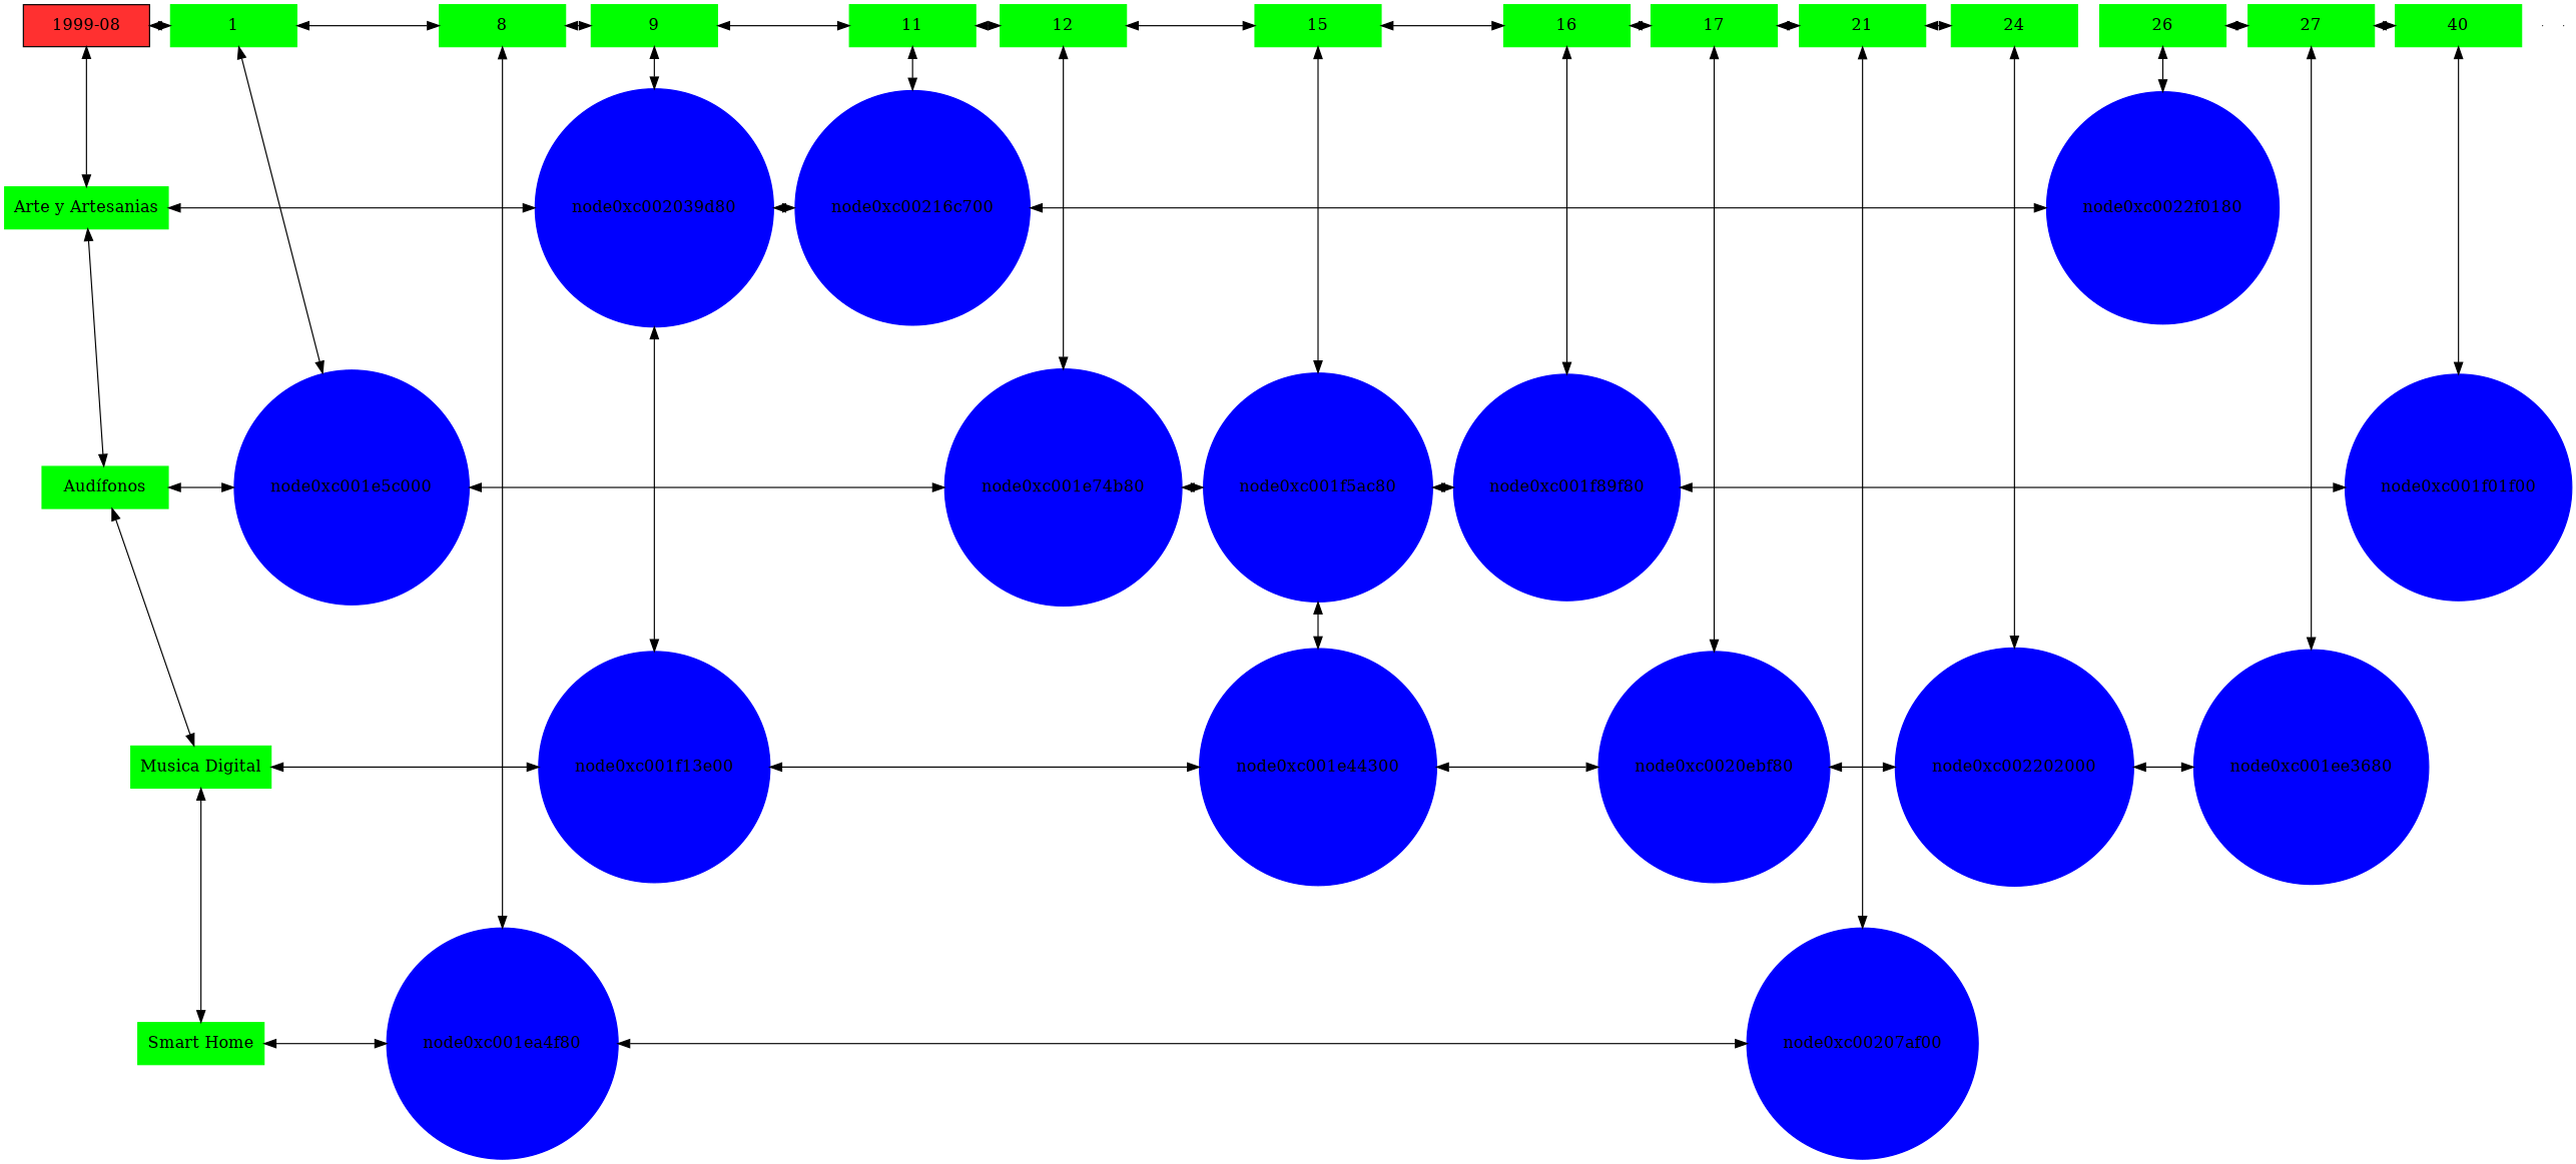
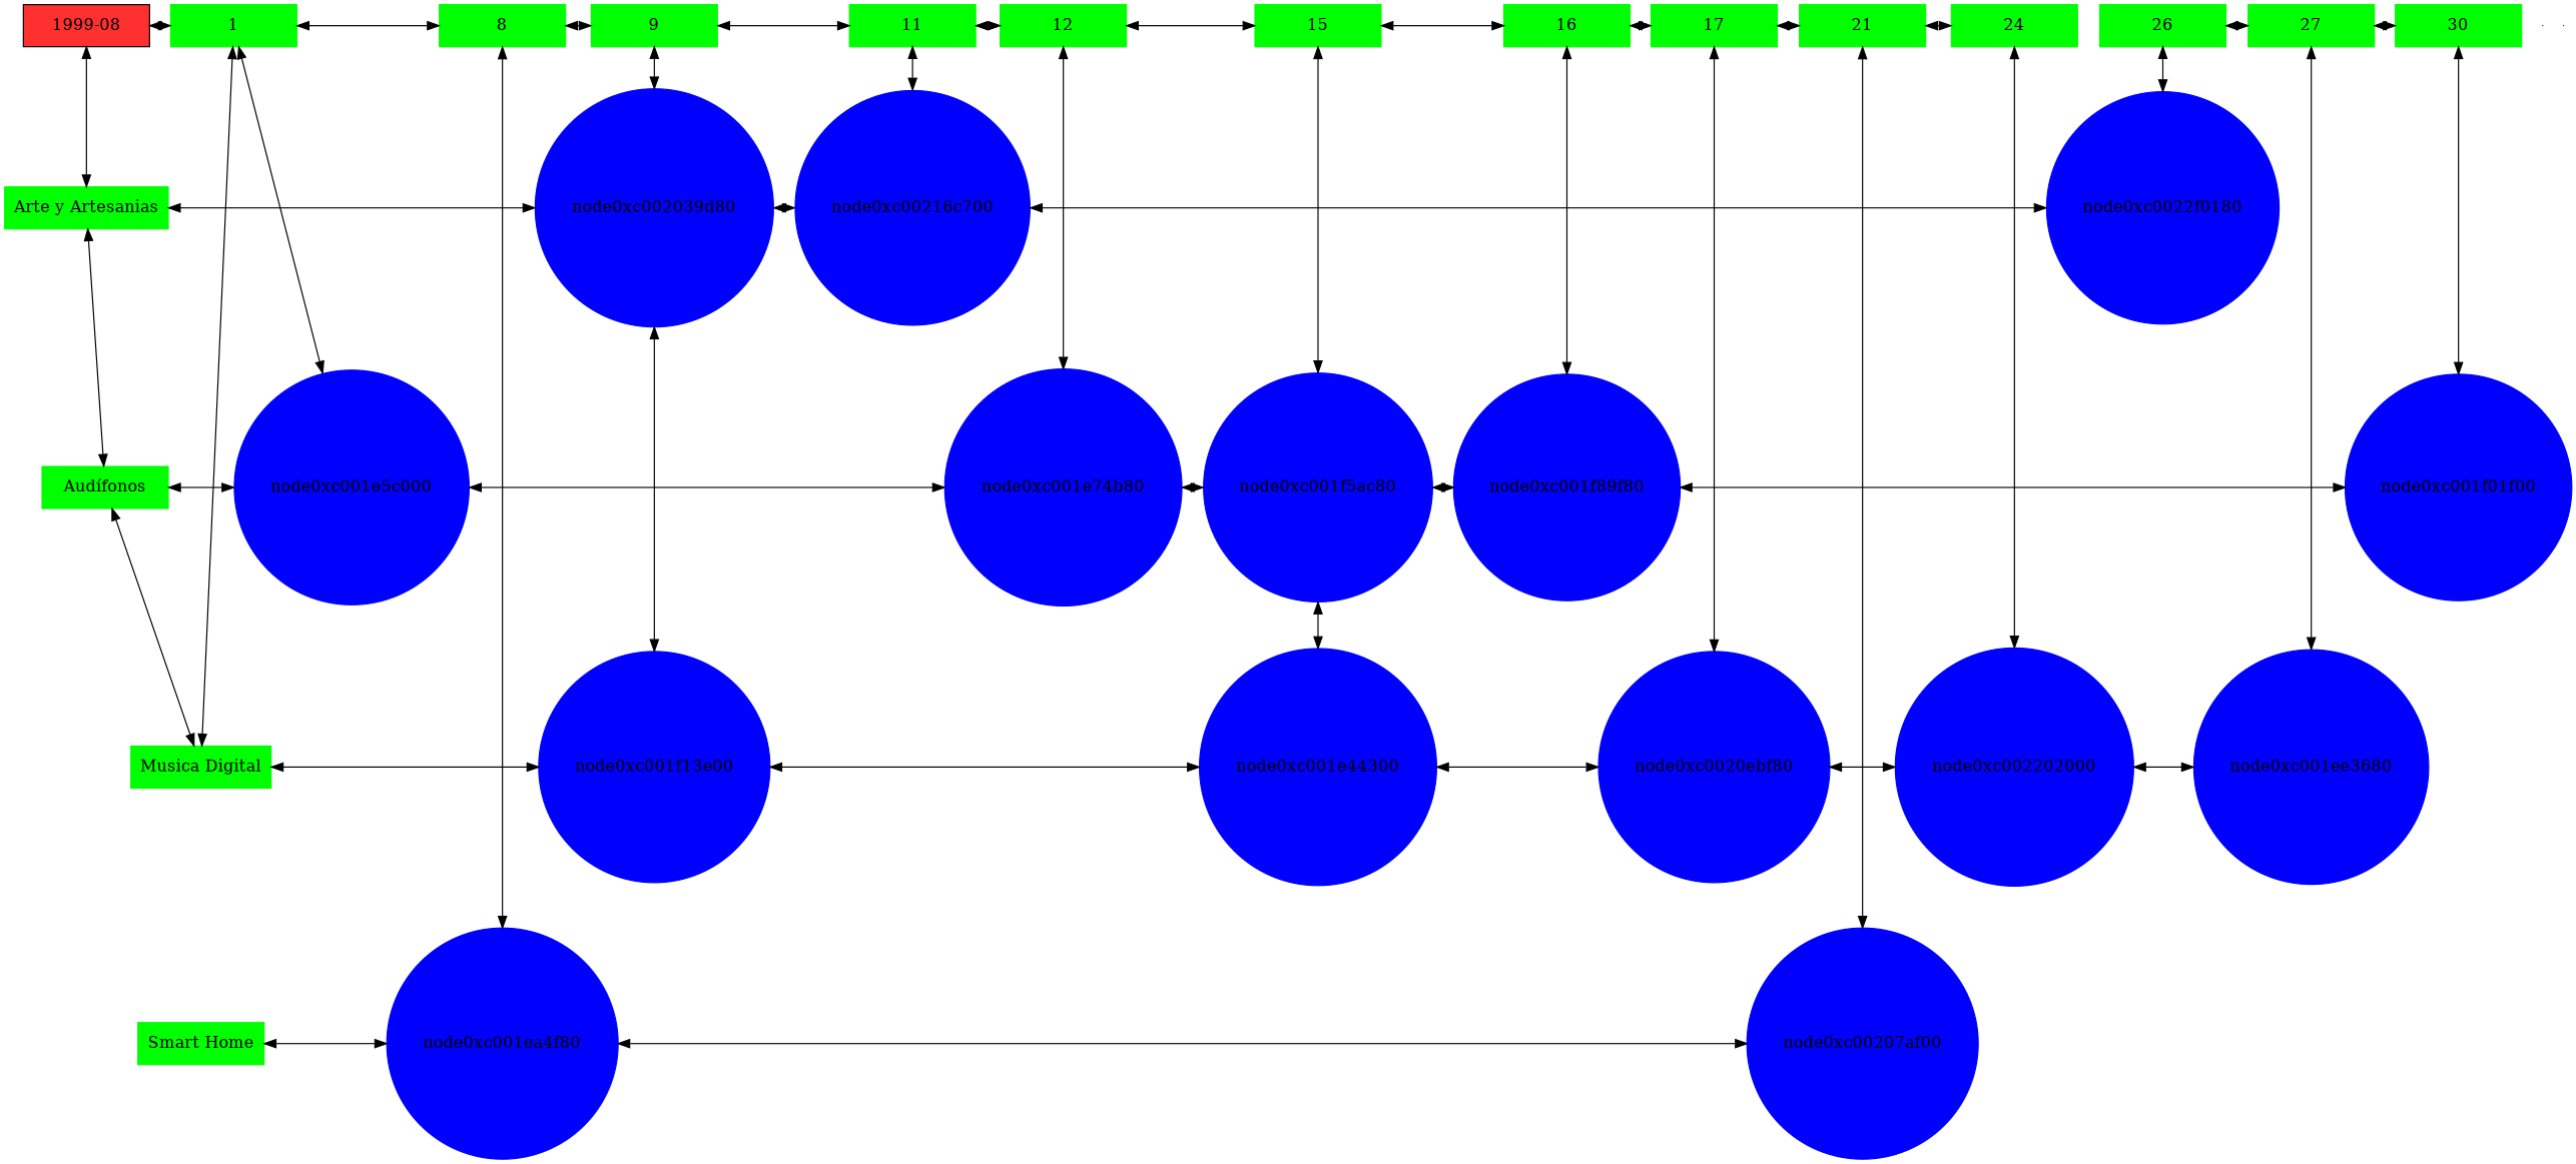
  digraph {
    node [group=1 shape=box style=filled color=green]
    edge [dir=both]
    n1 [fillcolor=firebrick1 label="1999-08" width=1.5 color=""]
    n2 [label=1 width=1.5]
    n3 [group=8 label=8 width=1.5]
    n4 [group=9 label=9 width=1.5]
    n5 [group=11 label=11 width=1.5]
    n6 [group=12 label=12 width=1.5]
    n7 [group=15 label=15 width=1.5]
    n8 [group=16 label=16 width=1.5]
    n9 [group=17 label=17 width=1.5]
    n10 [group=21 label=21 width=1.5]
    n11 [group=24 label=24 width=1.5]
    n12 [group=26 label=26 width=1.5]
    n13 [group=27 label=27 width=1.5]
-   n14 [group=30 label=40 width=1.5]
+   n14 [group=30 label=30 width=1.5]
    n15 [label="Arte y Artesanias" width=1.5]
    node0xc002039d80 [color=blue group=9 shape=circle width=0.5]
    node0xc00216c700 [color=blue group=11 shape=circle width=0.5]
    node0xc0022f0180 [color=blue group=26 shape=circle width=0.5]
    n19 [label="Audífonos" width=1.5]
    node0xc001e5c000 [color=blue shape=circle width=0.5]
    node0xc001e74b80 [color=blue group=12 shape=circle width=0.5]
    node0xc001f5ac80 [color=blue group=15 shape=circle width=0.5]
    node0xc001f89f80 [color=blue group=16 shape=circle width=0.5]
    node0xc001f01f00 [color=blue group=30 shape=circle width=0.5]
    n25 [label="Musica Digital" width=1.5]
    node0xc001f13e00 [color=blue group=9 shape=circle width=0.5]
    node0xc001e44300 [color=blue group=15 shape=circle width=0.5]
    node0xc0020ebf80 [color=blue group=17 shape=circle width=0.5]
    node0xc002202000 [color=blue group=24 shape=circle width=0.5]
    node0xc001ee3680 [color=blue group=27 shape=circle width=0.5]
    n31 [label="Smart Home" width=1.5]
    node0xc001ea4f80 [color=blue group=8 shape=circle width=0.5]
    node0xc00207af00 [color=blue group=21 shape=circle width=0.5]
    e0 [shape=point width=0 group="" style="" color=""]
    e1 [shape=point width=0 group="" style="" color=""]
    subgraph sub_1 {
      rank=same
      n1
      n2
    }
    subgraph sub_2 {
      rank=same
      n2
      n3
    }
    subgraph sub_3 {
      rank=same
      n3
      n4
    }
    subgraph sub_4 {
      rank=same
      n4
      n5
    }
    subgraph sub_5 {
      rank=same
      n5
      n6
    }
    subgraph sub_6 {
      rank=same
      n6
      n7
    }
    subgraph sub_7 {
      rank=same
      n7
      n8
    }
    subgraph sub_8 {
      rank=same
      n8
      n9
    }
    subgraph sub_9 {
      rank=same
      n9
      n10
    }
    subgraph sub_10 {
      rank=same
      n10
      n11
    }
    subgraph sub_11 {
      rank=same
      n11
      n12
    }
    subgraph sub_12 {
      rank=same
      n12
      n13
    }
    subgraph sub_13 {
      rank=same
      n13
      n14
    }
    subgraph sub_14 {
      rank=same
      n15
      node0xc002039d80
    }
    subgraph sub_15 {
      rank=same
      node0xc002039d80
      node0xc00216c700
    }
    subgraph sub_16 {
      rank=same
      node0xc00216c700
      node0xc0022f0180
    }
    subgraph sub_17 {
      rank=same
      n19
      node0xc001e5c000
    }
    subgraph sub_18 {
      rank=same
      node0xc001e5c000
      node0xc001e74b80
    }
    subgraph sub_19 {
      rank=same
      node0xc001e74b80
      node0xc001f5ac80
    }
    subgraph sub_20 {
      rank=same
      node0xc001f5ac80
      node0xc001f89f80
    }
    subgraph sub_21 {
      rank=same
      node0xc001f89f80
      node0xc001f01f00
    }
    subgraph sub_22 {
      rank=same
      n25
      node0xc001f13e00
    }
    subgraph sub_23 {
      rank=same
      node0xc001f13e00
      node0xc001e44300
    }
    subgraph sub_24 {
      rank=same
      node0xc001e44300
      node0xc0020ebf80
    }
    subgraph sub_25 {
      rank=same
      node0xc0020ebf80
      node0xc002202000
    }
    subgraph sub_26 {
      rank=same
      node0xc002202000
      node0xc001ee3680
    }
    subgraph sub_27 {
      rank=same
      n31
      node0xc001ea4f80
    }
    subgraph sub_28 {
      rank=same
      node0xc001ea4f80
      node0xc00207af00
    }
    n1 -> n2
    n1 -> n15
    n2 -> n3
    n2 -> node0xc001e5c000
    n3 -> n4
    n3 -> node0xc001ea4f80
    n4 -> n5
    n4 -> node0xc002039d80
    n5 -> n6
    n5 -> node0xc00216c700
    n6 -> n7
    n6 -> node0xc001e74b80
    n7 -> n8
    n7 -> node0xc001f5ac80
    n8 -> n9
    n8 -> node0xc001f89f80
    n9 -> n10
    n9 -> node0xc0020ebf80
    n10 -> n11
    n10 -> node0xc00207af00
    n11 -> node0xc002202000
    n12 -> n13
    n12 -> node0xc0022f0180
    n13 -> n14
    n13 -> node0xc001ee3680
    n14 -> node0xc001f01f00
    n15 -> node0xc002039d80
    n15 -> n19
    node0xc002039d80 -> node0xc00216c700
    node0xc002039d80 -> node0xc001f13e00
    node0xc00216c700 -> node0xc0022f0180
    n19 -> node0xc001e5c000
    n19 -> n25
    node0xc001e5c000 -> node0xc001e74b80
    node0xc001e74b80 -> node0xc001f5ac80
    node0xc001f5ac80 -> node0xc001f89f80
    node0xc001f5ac80 -> node0xc001e44300
    node0xc001f89f80 -> node0xc001f01f00
    n25 -> node0xc001f13e00
-   n25 -> n31
+   n25 -> n2
    node0xc001f13e00 -> node0xc001e44300
    node0xc001e44300 -> node0xc0020ebf80
    node0xc0020ebf80 -> node0xc002202000
    node0xc002202000 -> node0xc001ee3680
    n31 -> node0xc001ea4f80
    node0xc001ea4f80 -> node0xc00207af00
  }
